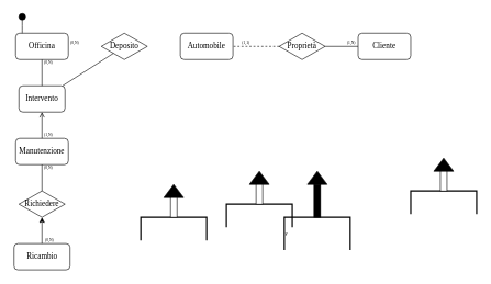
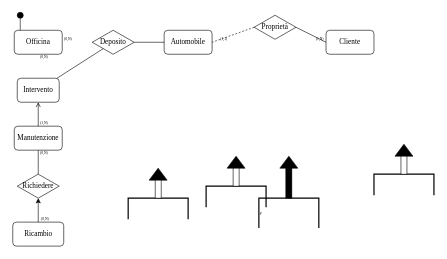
  <mxCell id="0" />
  <mxCell id="1" parent="0" />
  <mxCell id="2" value="Officina" style="rounded=1;whiteSpace=wrap;html=1;strokeColor=#000000;fillColor=#FFFFFF;gradientColor=none;fontFamily=Comic Sans MS;fontSize=12;" vertex="1" parent="1"><mxGeometry x="23" y="50" width="80" height="40" as="geometry" /></mxCell>
  <mxCell id="3" value="Automobile" style="rounded=1;whiteSpace=wrap;html=1;strokeColor=#000000;fillColor=#FFFFFF;gradientColor=none;fontFamily=Comic Sans MS;" vertex="1" parent="1"><mxGeometry x="273" y="50" width="80" height="40" as="geometry" /></mxCell>
  <mxCell id="4" value="Cliente" style="rounded=1;whiteSpace=wrap;html=1;strokeColor=#000000;fillColor=#FFFFFF;gradientColor=none;fontFamily=Comic Sans MS;" vertex="1" parent="1"><mxGeometry x="543" y="50" width="80" height="40" as="geometry" /></mxCell>
  <mxCell id="5" value="Manutenzione" style="rounded=1;whiteSpace=wrap;html=1;strokeColor=#000000;fillColor=#FFFFFF;gradientColor=none;fontFamily=Comic Sans MS;" vertex="1" parent="1"><mxGeometry x="23" y="210" width="80" height="40" as="geometry" /></mxCell>
  <mxCell id="6" value="Ricambio" style="rounded=1;whiteSpace=wrap;html=1;strokeColor=#000000;fillColor=#FFFFFF;gradientColor=none;fontFamily=Comic Sans MS;" vertex="1" parent="1"><mxGeometry x="20.5" y="370" width="85" height="40" as="geometry" /></mxCell>
  <mxCell id="7" value="Intervento" style="whiteSpace=wrap;html=1;fontFamily=Comic Sans MS;strokeColor=#000000;fillColor=#FFFFFF;gradientColor=none;rounded=1;" vertex="1" parent="1"><mxGeometry x="28" y="130" width="70" height="40" as="geometry" /></mxCell>
  <mxCell id="8" value="Richiedere" style="rhombus;whiteSpace=wrap;html=1;fontFamily=Comic Sans MS;strokeColor=#000000;fillColor=#FFFFFF;gradientColor=none;" vertex="1" parent="1"><mxGeometry x="28" y="290" width="70" height="40" as="geometry" /></mxCell>
  <mxCell id="9" value="Deposito" style="rhombus;whiteSpace=wrap;html=1;fontFamily=Comic Sans MS;strokeColor=#000000;fillColor=#FFFFFF;gradientColor=none;" vertex="1" parent="1"><mxGeometry x="153" y="50" width="70" height="40" as="geometry" /></mxCell>
- <mxCell id="10" value="Proprietà" style="rhombus;whiteSpace=wrap;html=1;fontFamily=Comic Sans MS;strokeColor=#000000;fillColor=#FFFFFF;gradientColor=none;" vertex="1" parent="1"><mxGeometry x="423" y="50" width="70" height="40" as="geometry" /></mxCell>
- <mxCell id="11" value="" style="endArrow=none;html=1;rounded=0;shadow=0;sketch=0;startSize=6;endSize=6;targetPerimeterSpacing=0;jumpStyle=none;jumpSize=6;entryX=0.5;entryY=1;entryDx=0;entryDy=0;exitX=0.5;exitY=0;exitDx=0;exitDy=0;" edge="1" parent="1" source="7" target="2"><mxGeometry width="50" height="50" relative="1" as="geometry"><mxPoint x="123" y="160" as="sourcePoint" /><mxPoint x="143" y="110" as="targetPoint" /></mxGeometry></mxCell>
+ <mxCell id="10" value="Proprietà" style="rhombus;whiteSpace=wrap;html=1;fontFamily=Comic Sans MS;strokeColor=#000000;fillColor=#FFFFFF;gradientColor=none;" vertex="1" parent="1"><mxGeometry x="423" y="25" width="70" height="40" as="geometry" /></mxCell>
  <mxCell id="12" value="" style="endArrow=open;html=1;rounded=0;shadow=0;sketch=0;startSize=6;endSize=6;targetPerimeterSpacing=0;jumpStyle=none;jumpSize=6;entryX=0.5;entryY=1;entryDx=0;entryDy=0;exitX=0.5;exitY=0;exitDx=0;exitDy=0;" edge="1" parent="1" source="5" target="7"><mxGeometry width="50" height="50" relative="1" as="geometry"><mxPoint x="103" y="230" as="sourcePoint" /><mxPoint x="103" y="170" as="targetPoint" /></mxGeometry></mxCell>
  <mxCell id="13" value="" style="endArrow=none;html=1;rounded=0;shadow=0;sketch=0;startSize=6;endSize=6;targetPerimeterSpacing=0;jumpStyle=none;jumpSize=6;entryX=0.5;entryY=1;entryDx=0;entryDy=0;exitX=0.5;exitY=0;exitDx=0;exitDy=0;" edge="1" parent="1" source="8" target="5"><mxGeometry width="50" height="50" relative="1" as="geometry"><mxPoint x="113" y="310" as="sourcePoint" /><mxPoint x="113" y="250" as="targetPoint" /></mxGeometry></mxCell>
  <mxCell id="14" value="" style="endArrow=classic;html=1;rounded=0;shadow=0;sketch=0;startSize=6;endSize=6;targetPerimeterSpacing=0;jumpStyle=none;jumpSize=6;entryX=0.5;entryY=1;entryDx=0;entryDy=0;exitX=0.5;exitY=0;exitDx=0;exitDy=0;" edge="1" parent="1" source="6" target="8"><mxGeometry width="50" height="50" relative="1" as="geometry"><mxPoint x="113" y="390" as="sourcePoint" /><mxPoint x="113" y="330" as="targetPoint" /></mxGeometry></mxCell>
  <mxCell id="15" value="" style="endArrow=none;html=1;rounded=0;shadow=0;sketch=0;startSize=6;endSize=6;targetPerimeterSpacing=0;jumpStyle=none;jumpSize=6;" edge="1" parent="1" source="9" target="7"><mxGeometry width="50" height="50" relative="1" as="geometry"><mxPoint x="133" y="160" as="sourcePoint" /><mxPoint x="133" y="100" as="targetPoint" /></mxGeometry></mxCell>
+ <mxCell id="16" value="" style="endArrow=none;html=1;rounded=0;shadow=0;sketch=0;startSize=6;endSize=6;targetPerimeterSpacing=0;jumpStyle=none;jumpSize=6;entryX=1;entryY=0.5;entryDx=0;entryDy=0;exitX=0;exitY=0.5;exitDx=0;exitDy=0;" edge="1" parent="1" source="3" target="9"><mxGeometry width="50" height="50" relative="1" as="geometry"><mxPoint x="193" y="190" as="sourcePoint" /><mxPoint x="193" y="130" as="targetPoint" /></mxGeometry></mxCell>
  <mxCell id="17" value="" style="endArrow=none;html=1;rounded=0;shadow=0;sketch=0;startSize=6;endSize=6;targetPerimeterSpacing=0;jumpStyle=none;jumpSize=6;entryX=1;entryY=0.5;entryDx=0;entryDy=0;exitX=0;exitY=0.5;exitDx=0;exitDy=0;dashed=1;" edge="1" parent="1" source="10" target="3"><mxGeometry width="50" height="50" relative="1" as="geometry"><mxPoint x="353" y="70" as="sourcePoint" /><mxPoint x="313" y="110" as="targetPoint" /></mxGeometry></mxCell>
  <mxCell id="18" value="" style="endArrow=none;html=1;rounded=0;shadow=0;sketch=0;startSize=6;endSize=6;targetPerimeterSpacing=0;jumpStyle=none;jumpSize=6;entryX=1;entryY=0.5;entryDx=0;entryDy=0;exitX=0;exitY=0.5;exitDx=0;exitDy=0;" edge="1" parent="1" source="4" target="10"><mxGeometry width="50" height="50" relative="1" as="geometry"><mxPoint x="573" y="190" as="sourcePoint" /><mxPoint x="573" y="130" as="targetPoint" /></mxGeometry></mxCell>
  <mxCell id="19" value="" style="endArrow=none;html=1;rounded=0;shadow=0;sketch=0;startSize=6;endSize=6;targetPerimeterSpacing=0;jumpStyle=none;jumpSize=6;fontFamily=Comic Sans MS;curved=1;entryX=0.5;entryY=1;entryDx=0;entryDy=0;" edge="1" target="20" parent="1"><mxGeometry width="50" height="50" relative="1" as="geometry"><mxPoint x="33" y="50" as="sourcePoint" /><mxPoint x="32.94" y="20" as="targetPoint" /></mxGeometry></mxCell>
  <mxCell id="20" value="" style="ellipse;whiteSpace=wrap;html=1;aspect=fixed;fontFamily=Comic Sans MS;strokeColor=#000000;fillColor=#000000;gradientColor=none;" vertex="1" parent="1"><mxGeometry x="28" y="20" width="10" height="10" as="geometry" /></mxCell>
  <mxCell id="21" value="(1,N)&lt;br&gt;" style="text;html=1;strokeColor=none;fillColor=none;align=center;verticalAlign=middle;whiteSpace=wrap;rounded=0;fontFamily=Comic Sans MS;fontSize=6;" vertex="1" parent="1"><mxGeometry x="503" y="50" width="60" height="30" as="geometry" /></mxCell>
  <mxCell id="22" value="(1,1)" style="text;html=1;strokeColor=none;fillColor=none;align=center;verticalAlign=middle;whiteSpace=wrap;rounded=0;fontFamily=Comic Sans MS;fontSize=6;" vertex="1" parent="1"><mxGeometry x="343" y="50" width="60" height="30" as="geometry" /></mxCell>
  <mxCell id="23" value="(0,N)" style="text;html=1;strokeColor=none;fillColor=none;align=center;verticalAlign=middle;whiteSpace=wrap;rounded=0;fontFamily=Comic Sans MS;fontSize=6;" vertex="1" parent="1"><mxGeometry x="93" y="50" width="40" height="30" as="geometry" /></mxCell>
  <mxCell id="24" value="(0,N)" style="text;html=1;strokeColor=none;fillColor=none;align=center;verticalAlign=middle;whiteSpace=wrap;rounded=0;fontFamily=Comic Sans MS;fontSize=6;" vertex="1" parent="1"><mxGeometry x="43" y="80" width="60" height="30" as="geometry" /></mxCell>
  <mxCell id="25" value="(0,N)" style="text;html=1;strokeColor=none;fillColor=none;align=center;verticalAlign=middle;whiteSpace=wrap;rounded=0;fontFamily=Comic Sans MS;fontSize=6;" vertex="1" parent="1"><mxGeometry x="43" y="240" width="60" height="30" as="geometry" /></mxCell>
  <mxCell id="26" value="(0,N)" style="text;html=1;strokeColor=none;fillColor=none;align=center;verticalAlign=middle;whiteSpace=wrap;rounded=0;fontFamily=Comic Sans MS;fontSize=6;" vertex="1" parent="1"><mxGeometry x="43" y="350" width="63" height="30" as="geometry" /></mxCell>
  <mxCell id="27" value="(1,N)&lt;br&gt;" style="text;html=1;strokeColor=none;fillColor=none;align=center;verticalAlign=middle;whiteSpace=wrap;rounded=0;fontFamily=Comic Sans MS;fontSize=6;" vertex="1" parent="1"><mxGeometry x="43" y="190" width="60" height="30" as="geometry" /></mxCell>
  <mxCell id="28" value="y" style="strokeWidth=2;html=1;shape=mxgraph.flowchart.annotation_1;align=left;pointerEvents=1;fillColor=#000000;gradientColor=none;direction=south;fontSize=6;" vertex="1" parent="1"><mxGeometry x="431" y="330" width="100" height="50" as="geometry" /></mxCell>
  <mxCell id="29" value="" style="triangle;whiteSpace=wrap;html=1;strokeColor=#000000;fillColor=#000000;gradientColor=none;direction=north;fontSize=6;" vertex="1" parent="1"><mxGeometry x="466" y="260" width="30" height="20" as="geometry" /></mxCell>
  <mxCell id="30" value="" style="rounded=0;whiteSpace=wrap;html=1;strokeColor=#000000;fillColor=#000000;gradientColor=none;direction=south;fontSize=6;" vertex="1" parent="1"><mxGeometry x="476" y="280" width="10" height="50" as="geometry" /></mxCell>
  <mxCell id="31" value="" style="strokeWidth=2;html=1;shape=mxgraph.flowchart.annotation_1;align=left;pointerEvents=1;fillColor=#000000;gradientColor=none;direction=south;fontFamily=Comic Sans MS;fontSize=9;" vertex="1" parent="1"><mxGeometry x="343" y="310" width="100" height="35" as="geometry" /></mxCell>
  <mxCell id="32" value="" style="triangle;whiteSpace=wrap;html=1;strokeColor=#000000;fillColor=#000000;gradientColor=none;direction=north;fontFamily=Comic Sans MS;fontSize=9;" vertex="1" parent="1"><mxGeometry x="378" y="260" width="30" height="20" as="geometry" /></mxCell>
  <mxCell id="33" value="" style="rounded=0;whiteSpace=wrap;html=1;strokeColor=#000000;fillColor=#FFFFFF;gradientColor=none;direction=south;fontFamily=Comic Sans MS;fontSize=9;fontColor=#000000;" vertex="1" parent="1"><mxGeometry x="388" y="280" width="10" height="30" as="geometry" /></mxCell>
  <mxCell id="34" value="" style="group" vertex="1" connectable="0" parent="1"><mxGeometry x="623" y="240" width="100" height="85" as="geometry" /></mxCell>
  <mxCell id="35" value="" style="strokeWidth=2;html=1;shape=mxgraph.flowchart.annotation_1;align=left;pointerEvents=1;fillColor=#000000;gradientColor=none;direction=south;fontFamily=Comic Sans MS;fontSize=9;" vertex="1" parent="34"><mxGeometry y="50" width="100" height="35" as="geometry" /></mxCell>
  <mxCell id="36" value="" style="triangle;whiteSpace=wrap;html=1;strokeColor=#000000;fillColor=#000000;gradientColor=none;direction=north;fontFamily=Comic Sans MS;fontSize=9;" vertex="1" parent="34"><mxGeometry x="35" width="30" height="20" as="geometry" /></mxCell>
  <mxCell id="37" value="" style="rounded=0;whiteSpace=wrap;html=1;strokeColor=#000000;fillColor=#FFFFFF;gradientColor=none;direction=south;fontFamily=Comic Sans MS;fontSize=9;fontColor=#000000;" vertex="1" parent="34"><mxGeometry x="45" y="20" width="10" height="30" as="geometry" /></mxCell>
  <mxCell id="38" value="" style="group" vertex="1" connectable="0" parent="1"><mxGeometry x="213" y="280" width="100" height="85" as="geometry" /></mxCell>
  <mxCell id="39" value="" style="strokeWidth=2;html=1;shape=mxgraph.flowchart.annotation_1;align=left;pointerEvents=1;fillColor=#000000;gradientColor=none;direction=south;fontFamily=Comic Sans MS;fontSize=9;" vertex="1" parent="38"><mxGeometry y="50" width="100" height="35" as="geometry" /></mxCell>
  <mxCell id="40" value="" style="triangle;whiteSpace=wrap;html=1;strokeColor=#000000;fillColor=#000000;gradientColor=none;direction=north;fontFamily=Comic Sans MS;fontSize=9;" vertex="1" parent="38"><mxGeometry x="35" width="30" height="20" as="geometry" /></mxCell>
  <mxCell id="41" value="" style="rounded=0;whiteSpace=wrap;html=1;strokeColor=#000000;fillColor=#FFFFFF;gradientColor=none;direction=south;fontFamily=Comic Sans MS;fontSize=9;fontColor=#000000;" vertex="1" parent="38"><mxGeometry x="45" y="20" width="10" height="30.0" as="geometry" /></mxCell>
